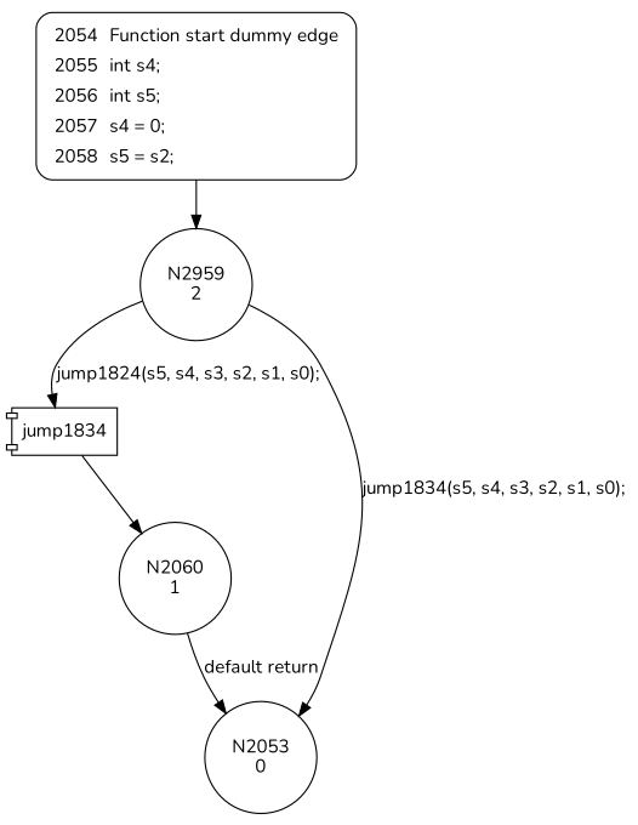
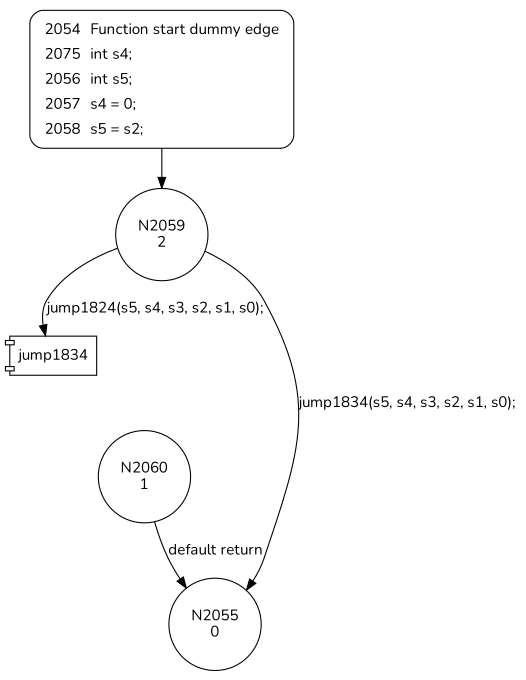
  digraph {
    fontname=Nunito
    node [fontname=Nunito shape=circle]
    edge [fontname=Nunito]
-   n1 [label="N2959\n2"]
+   n1 [label="N2059\n2"]
    n2 [label=jump1834 shape=component]
-   n3 [label="N2053\n0"]
+   n3 [label="N2055\n0"]
    n4 [label="N2060\n1"]
-   n5 [fillcolor=white label=<<table border="0" cellborder="0" cellpadding="3" bgcolor="white"><tr><td align="right">2054</td><td align="left">Function start dummy edge</td></tr><tr><td align="right">2055</td><td align="left">int s4;</td></tr><tr><td align="right">2056</td><td align="left">int s5;</td></tr><tr><td align="right">2057</td><td align="left">s4 = 0;</td></tr><tr><td align="right">2058</td><td align="left">s5 = s2;</td></tr></table>> penwidth=1 shape=Mrecord style="filled,bold"]
+   n5 [fillcolor=white label=<<table border="0" cellborder="0" cellpadding="3" bgcolor="white"><tr><td align="right">2054</td><td align="left">Function start dummy edge</td></tr><tr><td align="right">2075</td><td align="left">int s4;</td></tr><tr><td align="right">2056</td><td align="left">int s5;</td></tr><tr><td align="right">2057</td><td align="left">s4 = 0;</td></tr><tr><td align="right">2058</td><td align="left">s5 = s2;</td></tr></table>> penwidth=1 shape=Mrecord style="filled,bold"]
    n1 -> n2 [label="jump1824(s5, s4, s3, s2, s1, s0);"]
    n1 -> n3 [label="jump1834(s5, s4, s3, s2, s1, s0);"]
-   n2 -> n4
    n4 -> n3 [label="default return"]
    n5 -> n1
  }
